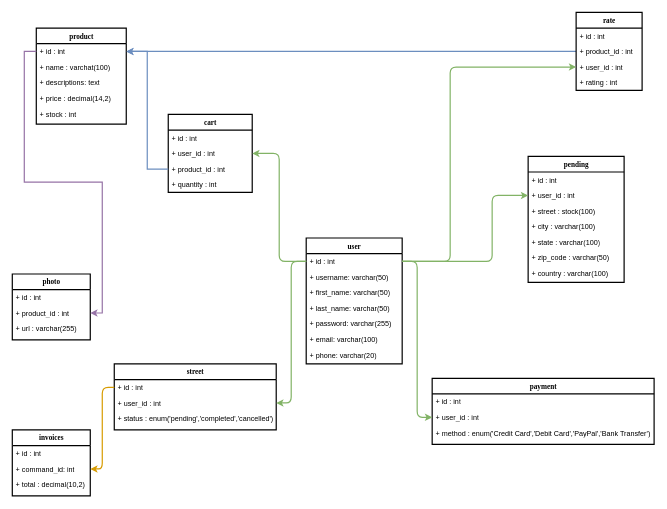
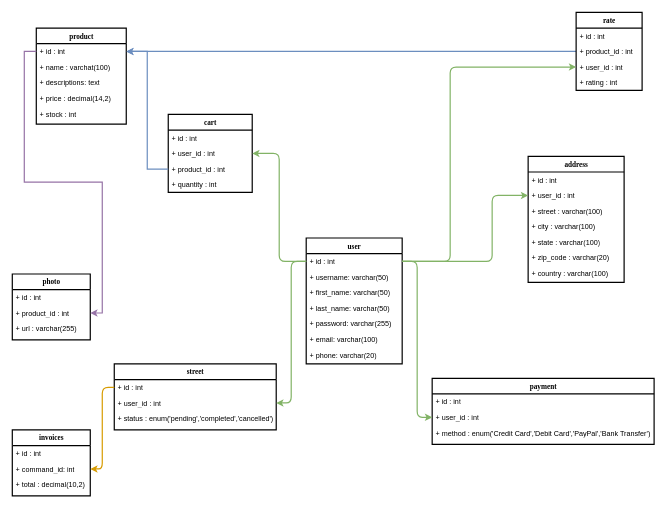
  <mxCell id="0" />
  <mxCell id="1" parent="0" />
  <mxCell id="2" value="user" style="swimlane;html=1;fontStyle=1;align=center;verticalAlign=top;childLayout=stackLayout;horizontal=1;startSize=26;horizontalStack=0;resizeParent=1;resizeLast=0;collapsible=1;marginBottom=0;swimlaneFillColor=#ffffff;rounded=0;shadow=0;comic=0;labelBackgroundColor=none;strokeWidth=2;fillColor=none;fontFamily=Verdana;fontSize=12;" parent="1" vertex="1"><mxGeometry x="510" y="396" width="160" height="210" as="geometry"><mxRectangle x="430" y="83" width="70" height="30" as="alternateBounds" /></mxGeometry></mxCell>
  <mxCell id="3" value="+ id : int" style="text;html=1;strokeColor=none;fillColor=none;align=left;verticalAlign=top;spacingLeft=4;spacingRight=4;whiteSpace=wrap;overflow=hidden;rotatable=0;points=[[0,0.5],[1,0.5]];portConstraint=eastwest;strokeWidth=2;" parent="2" vertex="1"><mxGeometry y="26" width="160" height="26" as="geometry" /></mxCell>
  <mxCell id="4" value="+ username: varchar(50&lt;span style=&quot;background-color: initial;&quot;&gt;)&lt;/span&gt;" style="text;html=1;strokeColor=none;fillColor=none;align=left;verticalAlign=top;spacingLeft=4;spacingRight=4;whiteSpace=wrap;overflow=hidden;rotatable=0;points=[[0,0.5],[1,0.5]];portConstraint=eastwest;strokeWidth=2;" parent="2" vertex="1"><mxGeometry y="52" width="160" height="26" as="geometry" /></mxCell>
  <mxCell id="5" value="+ first_name: varchar(50)" style="text;html=1;strokeColor=none;fillColor=none;align=left;verticalAlign=top;spacingLeft=4;spacingRight=4;whiteSpace=wrap;overflow=hidden;rotatable=0;points=[[0,0.5],[1,0.5]];portConstraint=eastwest;strokeWidth=2;" parent="2" vertex="1"><mxGeometry y="78" width="160" height="26" as="geometry" /></mxCell>
  <mxCell id="6" value="+ last_name: varchar(50)" style="text;html=1;strokeColor=none;fillColor=none;align=left;verticalAlign=top;spacingLeft=4;spacingRight=4;whiteSpace=wrap;overflow=hidden;rotatable=0;points=[[0,0.5],[1,0.5]];portConstraint=eastwest;strokeWidth=2;" parent="2" vertex="1"><mxGeometry y="104" width="160" height="26" as="geometry" /></mxCell>
  <mxCell id="7" value="+ password: varchar(255)" style="text;html=1;strokeColor=none;fillColor=none;align=left;verticalAlign=top;spacingLeft=4;spacingRight=4;whiteSpace=wrap;overflow=hidden;rotatable=0;points=[[0,0.5],[1,0.5]];portConstraint=eastwest;strokeWidth=2;" parent="2" vertex="1"><mxGeometry y="130" width="160" height="26" as="geometry" /></mxCell>
  <mxCell id="8" value="+ email: varchar(100&lt;span style=&quot;background-color: initial;&quot;&gt;)&lt;/span&gt;" style="text;html=1;strokeColor=none;fillColor=none;align=left;verticalAlign=top;spacingLeft=4;spacingRight=4;whiteSpace=wrap;overflow=hidden;rotatable=0;points=[[0,0.5],[1,0.5]];portConstraint=eastwest;strokeWidth=2;" parent="2" vertex="1"><mxGeometry y="156" width="160" height="26" as="geometry" /></mxCell>
  <mxCell id="9" value="+ phone: varchar(20&lt;span style=&quot;background-color: initial;&quot;&gt;)&lt;/span&gt;" style="text;html=1;strokeColor=none;fillColor=none;align=left;verticalAlign=top;spacingLeft=4;spacingRight=4;whiteSpace=wrap;overflow=hidden;rotatable=0;points=[[0,0.5],[1,0.5]];portConstraint=eastwest;strokeWidth=2;" vertex="1" parent="2"><mxGeometry y="182" width="160" height="28" as="geometry" /></mxCell>
  <mxCell id="10" value="cart" style="swimlane;html=1;fontStyle=1;align=center;verticalAlign=top;childLayout=stackLayout;horizontal=1;startSize=26;horizontalStack=0;resizeParent=1;resizeLast=0;collapsible=1;marginBottom=0;swimlaneFillColor=#ffffff;rounded=0;shadow=0;comic=0;labelBackgroundColor=none;strokeWidth=2;fillColor=none;fontFamily=Verdana;fontSize=12;" vertex="1" parent="1"><mxGeometry x="280" y="190" width="140" height="130" as="geometry"><mxRectangle x="430" y="83" width="70" height="30" as="alternateBounds" /></mxGeometry></mxCell>
  <mxCell id="11" value="+ id : int" style="text;html=1;strokeColor=none;fillColor=none;align=left;verticalAlign=top;spacingLeft=4;spacingRight=4;whiteSpace=wrap;overflow=hidden;rotatable=0;points=[[0,0.5],[1,0.5]];portConstraint=eastwest;strokeWidth=2;" vertex="1" parent="10"><mxGeometry y="26" width="140" height="26" as="geometry" /></mxCell>
  <mxCell id="12" value="+ user_id : int" style="text;html=1;strokeColor=none;fillColor=none;align=left;verticalAlign=top;spacingLeft=4;spacingRight=4;whiteSpace=wrap;overflow=hidden;rotatable=0;points=[[0,0.5],[1,0.5]];portConstraint=eastwest;strokeWidth=2;" vertex="1" parent="10"><mxGeometry y="52" width="140" height="26" as="geometry" /></mxCell>
  <mxCell id="13" value="+ product_id : int" style="text;html=1;strokeColor=none;fillColor=none;align=left;verticalAlign=top;spacingLeft=4;spacingRight=4;whiteSpace=wrap;overflow=hidden;rotatable=0;points=[[0,0.5],[1,0.5]];portConstraint=eastwest;strokeWidth=2;" vertex="1" parent="10"><mxGeometry y="78" width="140" height="26" as="geometry" /></mxCell>
  <mxCell id="14" value="+ quantity : int&amp;nbsp;" style="text;html=1;strokeColor=none;fillColor=none;align=left;verticalAlign=top;spacingLeft=4;spacingRight=4;whiteSpace=wrap;overflow=hidden;rotatable=0;points=[[0,0.5],[1,0.5]];portConstraint=eastwest;strokeWidth=2;" vertex="1" parent="10"><mxGeometry y="104" width="140" height="26" as="geometry" /></mxCell>
- <mxCell id="15" value="pending" style="swimlane;html=1;fontStyle=1;align=center;verticalAlign=top;childLayout=stackLayout;horizontal=1;startSize=26;horizontalStack=0;resizeParent=1;resizeLast=0;collapsible=1;marginBottom=0;swimlaneFillColor=#ffffff;rounded=0;shadow=0;comic=0;labelBackgroundColor=none;strokeWidth=2;fillColor=none;fontFamily=Verdana;fontSize=12;" vertex="1" parent="1"><mxGeometry x="880" y="260" width="160" height="210" as="geometry"><mxRectangle x="430" y="83" width="70" height="30" as="alternateBounds" /></mxGeometry></mxCell>
+ <mxCell id="15" value="address" style="swimlane;html=1;fontStyle=1;align=center;verticalAlign=top;childLayout=stackLayout;horizontal=1;startSize=26;horizontalStack=0;resizeParent=1;resizeLast=0;collapsible=1;marginBottom=0;swimlaneFillColor=#ffffff;rounded=0;shadow=0;comic=0;labelBackgroundColor=none;strokeWidth=2;fillColor=none;fontFamily=Verdana;fontSize=12;" vertex="1" parent="1"><mxGeometry x="880" y="260" width="160" height="210" as="geometry"><mxRectangle x="430" y="83" width="70" height="30" as="alternateBounds" /></mxGeometry></mxCell>
  <mxCell id="16" value="+ id : int" style="text;html=1;strokeColor=none;fillColor=none;align=left;verticalAlign=top;spacingLeft=4;spacingRight=4;whiteSpace=wrap;overflow=hidden;rotatable=0;points=[[0,0.5],[1,0.5]];portConstraint=eastwest;strokeWidth=2;" vertex="1" parent="15"><mxGeometry y="26" width="160" height="26" as="geometry" /></mxCell>
  <mxCell id="17" value="+ user_id : int" style="text;html=1;strokeColor=none;fillColor=none;align=left;verticalAlign=top;spacingLeft=4;spacingRight=4;whiteSpace=wrap;overflow=hidden;rotatable=0;points=[[0,0.5],[1,0.5]];portConstraint=eastwest;strokeWidth=2;" vertex="1" parent="15"><mxGeometry y="52" width="160" height="26" as="geometry" /></mxCell>
- <mxCell id="18" value="+ street : stock(100)" style="text;html=1;strokeColor=none;fillColor=none;align=left;verticalAlign=top;spacingLeft=4;spacingRight=4;whiteSpace=wrap;overflow=hidden;rotatable=0;points=[[0,0.5],[1,0.5]];portConstraint=eastwest;strokeWidth=2;" vertex="1" parent="15"><mxGeometry y="78" width="160" height="26" as="geometry" /></mxCell>
+ <mxCell id="18" value="+ street : varchar(100)" style="text;html=1;strokeColor=none;fillColor=none;align=left;verticalAlign=top;spacingLeft=4;spacingRight=4;whiteSpace=wrap;overflow=hidden;rotatable=0;points=[[0,0.5],[1,0.5]];portConstraint=eastwest;strokeWidth=2;" vertex="1" parent="15"><mxGeometry y="78" width="160" height="26" as="geometry" /></mxCell>
  <mxCell id="19" value="+ city : varchar(100)" style="text;html=1;strokeColor=none;fillColor=none;align=left;verticalAlign=top;spacingLeft=4;spacingRight=4;whiteSpace=wrap;overflow=hidden;rotatable=0;points=[[0,0.5],[1,0.5]];portConstraint=eastwest;strokeWidth=2;" vertex="1" parent="15"><mxGeometry y="104" width="160" height="26" as="geometry" /></mxCell>
  <mxCell id="20" value="+ state : varchar(100)" style="text;html=1;strokeColor=none;fillColor=none;align=left;verticalAlign=top;spacingLeft=4;spacingRight=4;whiteSpace=wrap;overflow=hidden;rotatable=0;points=[[0,0.5],[1,0.5]];portConstraint=eastwest;strokeWidth=2;" vertex="1" parent="15"><mxGeometry y="130" width="160" height="26" as="geometry" /></mxCell>
- <mxCell id="21" value="+ zip_code : varchar(50)" style="text;html=1;strokeColor=none;fillColor=none;align=left;verticalAlign=top;spacingLeft=4;spacingRight=4;whiteSpace=wrap;overflow=hidden;rotatable=0;points=[[0,0.5],[1,0.5]];portConstraint=eastwest;strokeWidth=2;" vertex="1" parent="15"><mxGeometry y="156" width="160" height="26" as="geometry" /></mxCell>
+ <mxCell id="21" value="+ zip_code : varchar(20)" style="text;html=1;strokeColor=none;fillColor=none;align=left;verticalAlign=top;spacingLeft=4;spacingRight=4;whiteSpace=wrap;overflow=hidden;rotatable=0;points=[[0,0.5],[1,0.5]];portConstraint=eastwest;strokeWidth=2;" vertex="1" parent="15"><mxGeometry y="156" width="160" height="26" as="geometry" /></mxCell>
  <mxCell id="22" value="+ country : varchar(100)" style="text;html=1;strokeColor=none;fillColor=none;align=left;verticalAlign=top;spacingLeft=4;spacingRight=4;whiteSpace=wrap;overflow=hidden;rotatable=0;points=[[0,0.5],[1,0.5]];portConstraint=eastwest;strokeWidth=2;" vertex="1" parent="15"><mxGeometry y="182" width="160" height="26" as="geometry" /></mxCell>
  <mxCell id="23" value="payment" style="swimlane;html=1;fontStyle=1;align=center;verticalAlign=top;childLayout=stackLayout;horizontal=1;startSize=26;horizontalStack=0;resizeParent=1;resizeLast=0;collapsible=1;marginBottom=0;swimlaneFillColor=#ffffff;rounded=0;shadow=0;comic=0;labelBackgroundColor=none;strokeWidth=2;fillColor=none;fontFamily=Verdana;fontSize=12;" vertex="1" parent="1"><mxGeometry x="720" y="630" width="370" height="110" as="geometry"><mxRectangle x="430" y="83" width="70" height="30" as="alternateBounds" /></mxGeometry></mxCell>
  <mxCell id="24" value="+ id : int" style="text;html=1;strokeColor=none;fillColor=none;align=left;verticalAlign=top;spacingLeft=4;spacingRight=4;whiteSpace=wrap;overflow=hidden;rotatable=0;points=[[0,0.5],[1,0.5]];portConstraint=eastwest;strokeWidth=2;" vertex="1" parent="23"><mxGeometry y="26" width="370" height="26" as="geometry" /></mxCell>
  <mxCell id="25" value="+ user_id : int" style="text;html=1;strokeColor=none;fillColor=none;align=left;verticalAlign=top;spacingLeft=4;spacingRight=4;whiteSpace=wrap;overflow=hidden;rotatable=0;points=[[0,0.5],[1,0.5]];portConstraint=eastwest;strokeWidth=2;" vertex="1" parent="23"><mxGeometry y="52" width="370" height="26" as="geometry" /></mxCell>
  <mxCell id="26" value="+&amp;nbsp;&lt;span style=&quot;background-color: initial;&quot;&gt;method : enum('Credit Card','Debit Card','PayPal','Bank Transfer')&lt;/span&gt;" style="text;html=1;strokeColor=none;fillColor=none;align=left;verticalAlign=top;spacingLeft=4;spacingRight=4;whiteSpace=wrap;overflow=hidden;rotatable=0;points=[[0,0.5],[1,0.5]];portConstraint=eastwest;strokeWidth=2;" vertex="1" parent="23"><mxGeometry y="78" width="370" height="32" as="geometry" /></mxCell>
  <mxCell id="27" style="edgeStyle=orthogonalEdgeStyle;rounded=0;orthogonalLoop=1;jettySize=auto;html=1;entryX=1;entryY=0.5;entryDx=0;entryDy=0;fillColor=#dae8fc;strokeColor=#6c8ebf;strokeWidth=2;" edge="1" parent="1" source="28" target="34"><mxGeometry relative="1" as="geometry" /></mxCell>
  <mxCell id="28" value="rate" style="swimlane;html=1;fontStyle=1;align=center;verticalAlign=top;childLayout=stackLayout;horizontal=1;startSize=26;horizontalStack=0;resizeParent=1;resizeLast=0;collapsible=1;marginBottom=0;swimlaneFillColor=#ffffff;rounded=0;shadow=0;comic=0;labelBackgroundColor=none;strokeWidth=2;fillColor=none;fontFamily=Verdana;fontSize=12;" vertex="1" parent="1"><mxGeometry x="960" y="20" width="110" height="130" as="geometry"><mxRectangle x="430" y="83" width="70" height="30" as="alternateBounds" /></mxGeometry></mxCell>
  <mxCell id="29" value="+ id : int" style="text;html=1;strokeColor=none;fillColor=none;align=left;verticalAlign=top;spacingLeft=4;spacingRight=4;whiteSpace=wrap;overflow=hidden;rotatable=0;points=[[0,0.5],[1,0.5]];portConstraint=eastwest;strokeWidth=2;" vertex="1" parent="28"><mxGeometry y="26" width="110" height="26" as="geometry" /></mxCell>
  <mxCell id="30" value="+ product_id : int" style="text;html=1;strokeColor=none;fillColor=none;align=left;verticalAlign=top;spacingLeft=4;spacingRight=4;whiteSpace=wrap;overflow=hidden;rotatable=0;points=[[0,0.5],[1,0.5]];portConstraint=eastwest;strokeWidth=2;" vertex="1" parent="28"><mxGeometry y="52" width="110" height="26" as="geometry" /></mxCell>
  <mxCell id="31" value="+ user_id : int" style="text;html=1;strokeColor=none;fillColor=none;align=left;verticalAlign=top;spacingLeft=4;spacingRight=4;whiteSpace=wrap;overflow=hidden;rotatable=0;points=[[0,0.5],[1,0.5]];portConstraint=eastwest;strokeWidth=2;" vertex="1" parent="28"><mxGeometry y="78" width="110" height="26" as="geometry" /></mxCell>
  <mxCell id="32" value="+ rating : int" style="text;html=1;strokeColor=none;fillColor=none;align=left;verticalAlign=top;spacingLeft=4;spacingRight=4;whiteSpace=wrap;overflow=hidden;rotatable=0;points=[[0,0.5],[1,0.5]];portConstraint=eastwest;strokeWidth=2;" vertex="1" parent="28"><mxGeometry y="104" width="110" height="26" as="geometry" /></mxCell>
  <mxCell id="33" value="product" style="swimlane;html=1;fontStyle=1;align=center;verticalAlign=top;childLayout=stackLayout;horizontal=1;startSize=26;horizontalStack=0;resizeParent=1;resizeLast=0;collapsible=1;marginBottom=0;swimlaneFillColor=#ffffff;rounded=0;shadow=0;comic=0;labelBackgroundColor=none;strokeWidth=2;fillColor=none;fontFamily=Verdana;fontSize=12;" vertex="1" parent="1"><mxGeometry x="60" y="46" width="150" height="160" as="geometry"><mxRectangle x="430" y="83" width="70" height="30" as="alternateBounds" /></mxGeometry></mxCell>
  <mxCell id="34" value="+ id : int" style="text;html=1;strokeColor=none;fillColor=none;align=left;verticalAlign=top;spacingLeft=4;spacingRight=4;whiteSpace=wrap;overflow=hidden;rotatable=0;points=[[0,0.5],[1,0.5]];portConstraint=eastwest;strokeWidth=2;" vertex="1" parent="33"><mxGeometry y="26" width="150" height="26" as="geometry" /></mxCell>
  <mxCell id="35" value="+ name : varchat(100)" style="text;html=1;strokeColor=none;fillColor=none;align=left;verticalAlign=top;spacingLeft=4;spacingRight=4;whiteSpace=wrap;overflow=hidden;rotatable=0;points=[[0,0.5],[1,0.5]];portConstraint=eastwest;strokeWidth=2;" vertex="1" parent="33"><mxGeometry y="52" width="150" height="26" as="geometry" /></mxCell>
  <mxCell id="36" value="+ descriptions: text" style="text;html=1;strokeColor=none;fillColor=none;align=left;verticalAlign=top;spacingLeft=4;spacingRight=4;whiteSpace=wrap;overflow=hidden;rotatable=0;points=[[0,0.5],[1,0.5]];portConstraint=eastwest;strokeWidth=2;" vertex="1" parent="33"><mxGeometry y="78" width="150" height="26" as="geometry" /></mxCell>
  <mxCell id="37" value="+ price : decimal(14,2)" style="text;html=1;strokeColor=none;fillColor=none;align=left;verticalAlign=top;spacingLeft=4;spacingRight=4;whiteSpace=wrap;overflow=hidden;rotatable=0;points=[[0,0.5],[1,0.5]];portConstraint=eastwest;strokeWidth=2;" vertex="1" parent="33"><mxGeometry y="104" width="150" height="26" as="geometry" /></mxCell>
  <mxCell id="38" value="+ stock : int" style="text;html=1;strokeColor=none;fillColor=none;align=left;verticalAlign=top;spacingLeft=4;spacingRight=4;whiteSpace=wrap;overflow=hidden;rotatable=0;points=[[0,0.5],[1,0.5]];portConstraint=eastwest;strokeWidth=2;" vertex="1" parent="33"><mxGeometry y="130" width="150" height="26" as="geometry" /></mxCell>
  <mxCell id="39" value="photo" style="swimlane;html=1;fontStyle=1;align=center;verticalAlign=top;childLayout=stackLayout;horizontal=1;startSize=26;horizontalStack=0;resizeParent=1;resizeLast=0;collapsible=1;marginBottom=0;swimlaneFillColor=#ffffff;rounded=0;shadow=0;comic=0;labelBackgroundColor=none;strokeWidth=2;fillColor=none;fontFamily=Verdana;fontSize=12;" vertex="1" parent="1"><mxGeometry x="20" y="456" width="130" height="110" as="geometry"><mxRectangle x="430" y="83" width="70" height="30" as="alternateBounds" /></mxGeometry></mxCell>
  <mxCell id="40" value="+ id : int" style="text;html=1;strokeColor=none;fillColor=none;align=left;verticalAlign=top;spacingLeft=4;spacingRight=4;whiteSpace=wrap;overflow=hidden;rotatable=0;points=[[0,0.5],[1,0.5]];portConstraint=eastwest;strokeWidth=2;" vertex="1" parent="39"><mxGeometry y="26" width="130" height="26" as="geometry" /></mxCell>
  <mxCell id="41" value="+ product_id : int" style="text;html=1;strokeColor=none;fillColor=none;align=left;verticalAlign=top;spacingLeft=4;spacingRight=4;whiteSpace=wrap;overflow=hidden;rotatable=0;points=[[0,0.5],[1,0.5]];portConstraint=eastwest;strokeWidth=2;" vertex="1" parent="39"><mxGeometry y="52" width="130" height="26" as="geometry" /></mxCell>
  <mxCell id="42" value="+ url : varchar(255&lt;span style=&quot;background-color: initial;&quot;&gt;)&lt;/span&gt;" style="text;html=1;strokeColor=none;fillColor=none;align=left;verticalAlign=top;spacingLeft=4;spacingRight=4;whiteSpace=wrap;overflow=hidden;rotatable=0;points=[[0,0.5],[1,0.5]];portConstraint=eastwest;strokeWidth=2;" vertex="1" parent="39"><mxGeometry y="78" width="130" height="26" as="geometry" /></mxCell>
  <mxCell id="43" value="invoices" style="swimlane;html=1;fontStyle=1;align=center;verticalAlign=top;childLayout=stackLayout;horizontal=1;startSize=26;horizontalStack=0;resizeParent=1;resizeLast=0;collapsible=1;marginBottom=0;swimlaneFillColor=#ffffff;rounded=0;shadow=0;comic=0;labelBackgroundColor=none;strokeWidth=2;fillColor=none;fontFamily=Verdana;fontSize=12;" vertex="1" parent="1"><mxGeometry x="20" y="716" width="130" height="110" as="geometry"><mxRectangle x="430" y="83" width="70" height="30" as="alternateBounds" /></mxGeometry></mxCell>
  <mxCell id="44" value="+ id : int" style="text;html=1;strokeColor=none;fillColor=none;align=left;verticalAlign=top;spacingLeft=4;spacingRight=4;whiteSpace=wrap;overflow=hidden;rotatable=0;points=[[0,0.5],[1,0.5]];portConstraint=eastwest;strokeWidth=2;" vertex="1" parent="43"><mxGeometry y="26" width="130" height="26" as="geometry" /></mxCell>
  <mxCell id="45" value="+ command_id: int" style="text;html=1;strokeColor=none;fillColor=none;align=left;verticalAlign=top;spacingLeft=4;spacingRight=4;whiteSpace=wrap;overflow=hidden;rotatable=0;points=[[0,0.5],[1,0.5]];portConstraint=eastwest;strokeWidth=2;" vertex="1" parent="43"><mxGeometry y="52" width="130" height="26" as="geometry" /></mxCell>
  <mxCell id="46" value="+ total : decimal(10,2)" style="text;html=1;strokeColor=none;fillColor=none;align=left;verticalAlign=top;spacingLeft=4;spacingRight=4;whiteSpace=wrap;overflow=hidden;rotatable=0;points=[[0,0.5],[1,0.5]];portConstraint=eastwest;strokeWidth=2;" vertex="1" parent="43"><mxGeometry y="78" width="130" height="26" as="geometry" /></mxCell>
  <mxCell id="47" value="street" style="swimlane;html=1;fontStyle=1;align=center;verticalAlign=top;childLayout=stackLayout;horizontal=1;startSize=26;horizontalStack=0;resizeParent=1;resizeLast=0;collapsible=1;marginBottom=0;swimlaneFillColor=#ffffff;rounded=0;shadow=0;comic=0;labelBackgroundColor=none;strokeWidth=2;fillColor=none;fontFamily=Verdana;fontSize=12;" vertex="1" parent="1"><mxGeometry x="190" y="606" width="270" height="110" as="geometry"><mxRectangle x="430" y="83" width="70" height="30" as="alternateBounds" /></mxGeometry></mxCell>
  <mxCell id="48" value="+ id : int" style="text;html=1;strokeColor=none;fillColor=none;align=left;verticalAlign=top;spacingLeft=4;spacingRight=4;whiteSpace=wrap;overflow=hidden;rotatable=0;points=[[0,0.5],[1,0.5]];portConstraint=eastwest;strokeWidth=2;" vertex="1" parent="47"><mxGeometry y="26" width="270" height="26" as="geometry" /></mxCell>
  <mxCell id="49" value="+ user_id : int" style="text;html=1;strokeColor=none;fillColor=none;align=left;verticalAlign=top;spacingLeft=4;spacingRight=4;whiteSpace=wrap;overflow=hidden;rotatable=0;points=[[0,0.5],[1,0.5]];portConstraint=eastwest;strokeWidth=2;" vertex="1" parent="47"><mxGeometry y="52" width="270" height="26" as="geometry" /></mxCell>
  <mxCell id="50" value="&lt;span style=&quot;background-color: initial;&quot;&gt;+&amp;nbsp;&lt;/span&gt;&lt;span style=&quot;background-color: initial;&quot;&gt;status : enum('pending','completed','cancelled')&lt;/span&gt;" style="text;html=1;strokeColor=none;fillColor=none;align=left;verticalAlign=top;spacingLeft=4;spacingRight=4;whiteSpace=wrap;overflow=hidden;rotatable=0;points=[[0,0.5],[1,0.5]];portConstraint=eastwest;strokeWidth=2;" vertex="1" parent="47"><mxGeometry y="78" width="270" height="26" as="geometry" /></mxCell>
  <mxCell id="51" style="edgeStyle=orthogonalEdgeStyle;rounded=1;orthogonalLoop=1;jettySize=auto;html=1;elbow=vertical;curved=0;fillColor=#d5e8d4;strokeColor=#82b366;strokeWidth=2;" edge="1" parent="1" source="3" target="49"><mxGeometry relative="1" as="geometry" /></mxCell>
  <mxCell id="52" style="edgeStyle=orthogonalEdgeStyle;rounded=1;orthogonalLoop=1;jettySize=auto;html=1;elbow=vertical;curved=0;fillColor=#ffe6cc;strokeColor=#d79b00;strokeWidth=2;" edge="1" parent="1" source="48" target="45"><mxGeometry relative="1" as="geometry" /></mxCell>
  <mxCell id="53" style="edgeStyle=orthogonalEdgeStyle;rounded=1;orthogonalLoop=1;jettySize=auto;html=1;elbow=vertical;curved=0;fillColor=#d5e8d4;strokeColor=#82b366;strokeWidth=2;" edge="1" parent="1" source="3" target="25"><mxGeometry relative="1" as="geometry" /></mxCell>
  <mxCell id="54" style="edgeStyle=orthogonalEdgeStyle;rounded=1;orthogonalLoop=1;jettySize=auto;html=1;elbow=vertical;curved=0;fillColor=#d5e8d4;strokeColor=#82b366;strokeWidth=2;" edge="1" parent="1" source="3" target="12"><mxGeometry relative="1" as="geometry" /></mxCell>
  <mxCell id="55" style="edgeStyle=orthogonalEdgeStyle;rounded=0;orthogonalLoop=1;jettySize=auto;html=1;fillColor=#dae8fc;strokeColor=#6c8ebf;strokeWidth=2;" edge="1" parent="1" source="13" target="34"><mxGeometry relative="1" as="geometry" /></mxCell>
  <mxCell id="56" style="edgeStyle=orthogonalEdgeStyle;rounded=0;orthogonalLoop=1;jettySize=auto;html=1;fillColor=#e1d5e7;strokeColor=#9673a6;strokeWidth=2;" edge="1" parent="1" source="34" target="41"><mxGeometry relative="1" as="geometry" /></mxCell>
  <mxCell id="57" style="edgeStyle=orthogonalEdgeStyle;rounded=1;orthogonalLoop=1;jettySize=auto;html=1;curved=0;fillColor=#d5e8d4;strokeColor=#82b366;strokeWidth=2;" edge="1" parent="1" source="3" target="17"><mxGeometry relative="1" as="geometry"><Array as="points"><mxPoint x="820" y="435" /><mxPoint x="820" y="325" /></Array></mxGeometry></mxCell>
  <mxCell id="58" style="edgeStyle=orthogonalEdgeStyle;rounded=1;orthogonalLoop=1;jettySize=auto;html=1;curved=0;fillColor=#d5e8d4;strokeColor=#82b366;strokeWidth=2;" edge="1" parent="1" source="3" target="31"><mxGeometry relative="1" as="geometry"><Array as="points"><mxPoint x="750" y="435" /><mxPoint x="750" y="111" /></Array></mxGeometry></mxCell>
